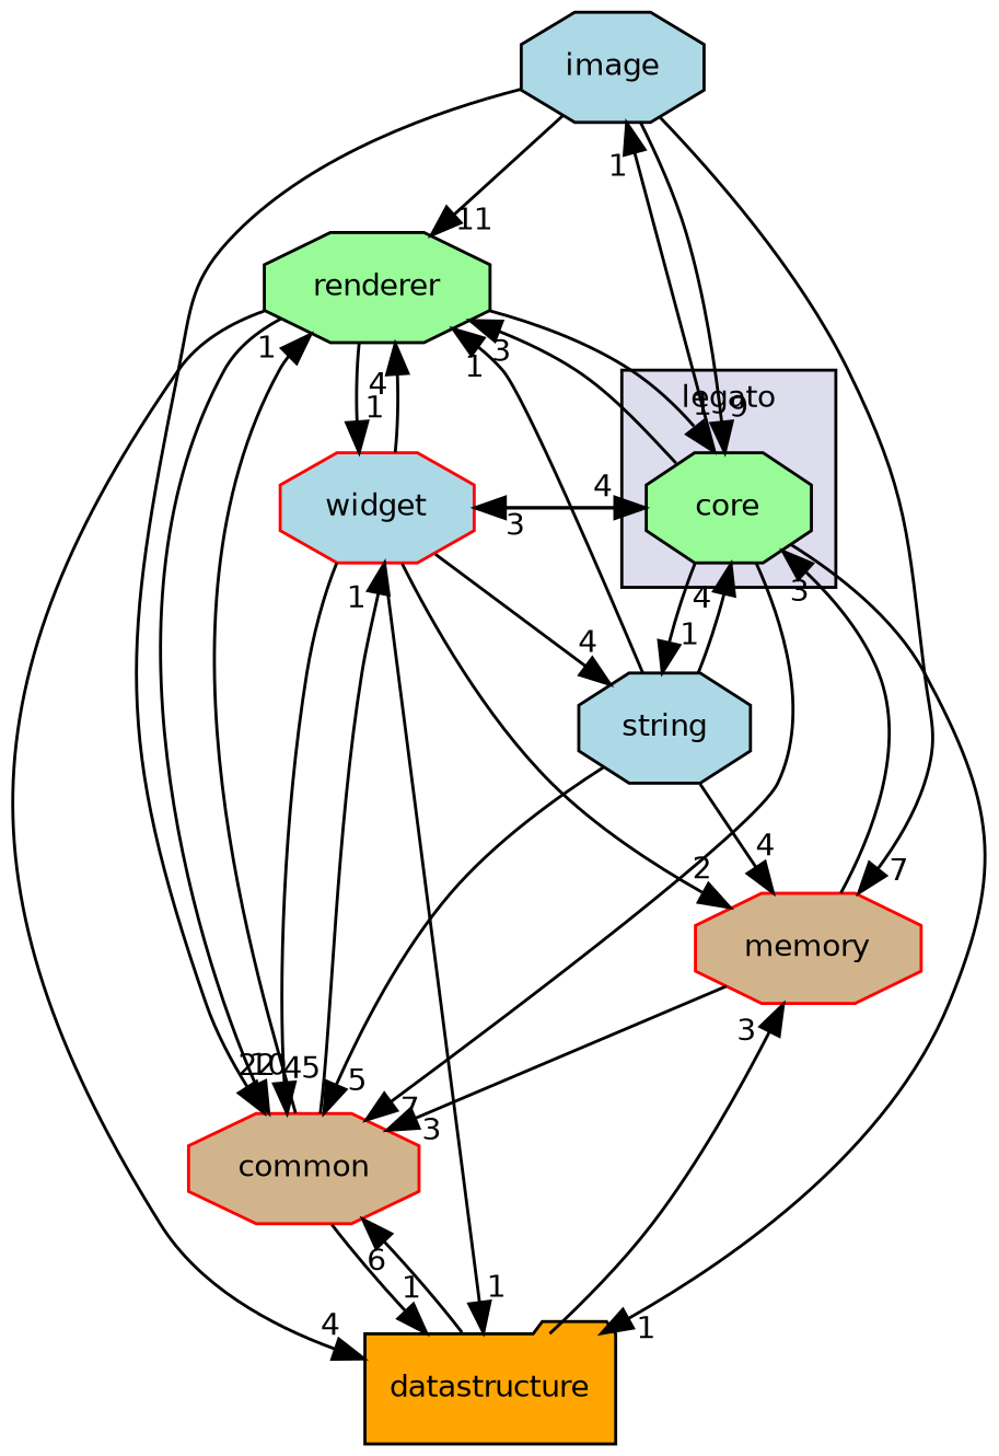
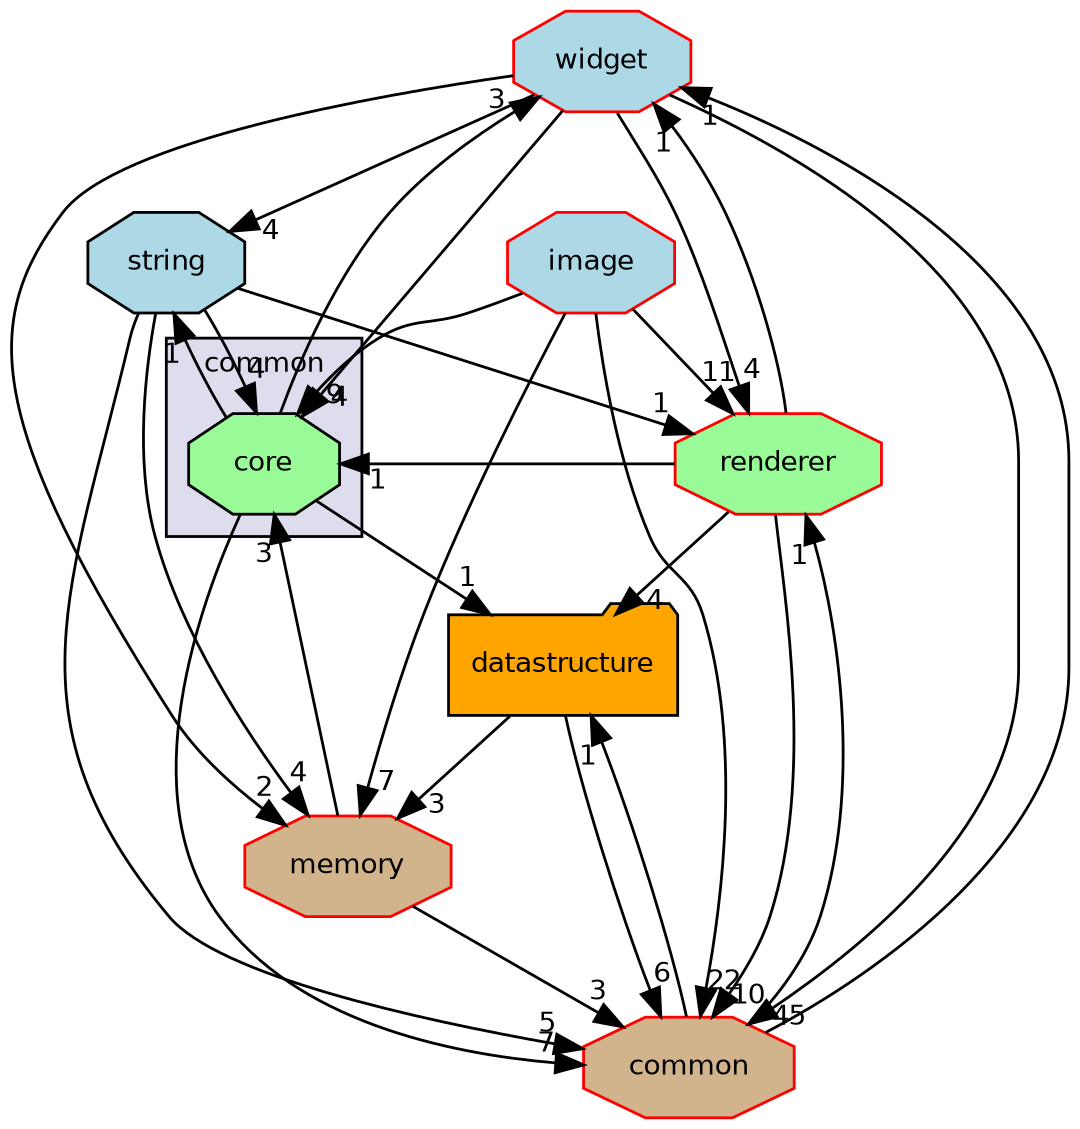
  digraph {
    compound=true
    node [fillcolor=lightblue fontname=Helvetica fontsize=10 shape=octagon style=filled]
    edge [headlabel=1 labeldistance=1.5 labelfontname=Helvetica labelfontsize=10]
    n1 [fillcolor=palegreen label=core pencolor=black]
-   n2 [fillcolor=palegreen label=renderer]
+   n2 [fillcolor=palegreen label=renderer color=red]
    n3 [color=red label=widget]
    n4 [label=string]
    n5 [color=red fillcolor=tan label=common]
    n6 [fillcolor=orange label=datastructure shape=folder]
-   n7 [color=black label=image]
+   n7 [color=red label=image]
    n8 [color=red fillcolor=tan label=memory]
    subgraph cluster_1 {
      bgcolor="#ddddee"
      fontname=Helvetica
      fontsize=10
-     label=legato
+     label=common
      pencolor=black
      n1
    }
-   n1 -> n2 [headlabel=3]
    n1 -> n3 [headlabel=3]
    n1 -> n4
    n1 -> n5 [headlabel=7]
    n1 -> n6
-   n1 -> n7
    n2 -> n1
    n2 -> n3
    n2 -> n5 [headlabel=10]
    n2 -> n6 [headlabel=4]
    n3 -> n1 [headlabel=4]
    n3 -> n2 [headlabel=4]
    n3 -> n4 [headlabel=4]
    n3 -> n5 [headlabel=45]
-   n3 -> n6
    n3 -> n8 [headlabel=2]
    n4 -> n1 [headlabel=4]
    n4 -> n2
    n4 -> n5 [headlabel=5]
    n4 -> n8 [headlabel=4]
    n5 -> n2
    n5 -> n3
    n5 -> n6
    n6 -> n5 [headlabel=6]
    n6 -> n8 [headlabel=3]
    n7 -> n1 [headlabel=9]
    n7 -> n2 [headlabel=11]
    n7 -> n5 [headlabel=22]
    n7 -> n8 [headlabel=7]
    n8 -> n1 [headlabel=3]
    n8 -> n5 [headlabel=3]
  }
